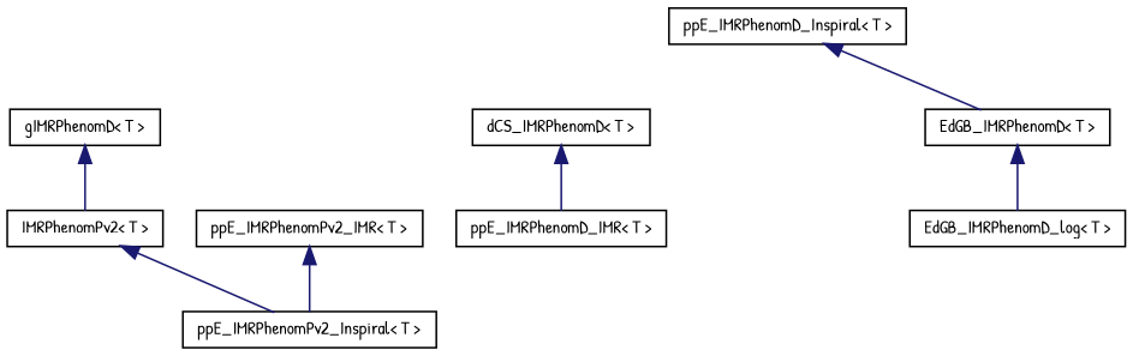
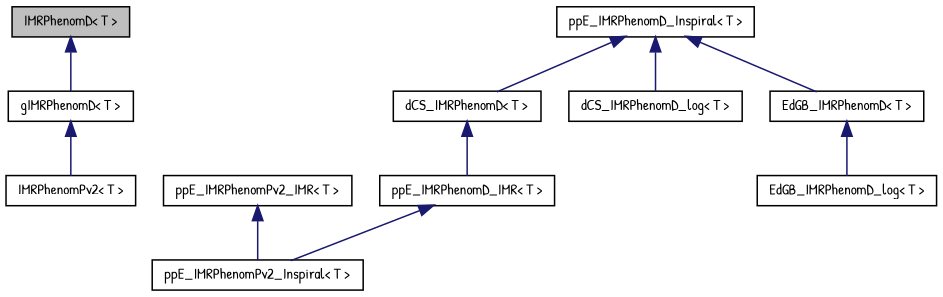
  digraph {
    fontname="Patrick Hand"
    rankdir=TB
    node [color=black fillcolor=white fontname="Patrick Hand" fontsize=10 shape=record style=filled]
    edge [color=midnightblue dir=back fontname="Patrick Hand" fontsize=10 labelfontname=Helvetica labelfontsize=10 style=solid]
+   n1 [fillcolor=grey75 fontcolor=black height=0.2 label="IMRPhenomD\< T \>" width=0.4]
    n2 [height=0.2 label="gIMRPhenomD\< T \>" width=0.4]
    n3 [height=0.2 label="IMRPhenomPv2\< T \>" width=0.4]
    n4 [height=0.2 label="ppE_IMRPhenomPv2_Inspiral\< T \>" width=0.4]
    n5 [height=0.2 label="ppE_IMRPhenomD_Inspiral\< T \>" width=0.4]
    n6 [height=0.2 label="dCS_IMRPhenomD\< T \>" width=0.4]
+   n7 [height=0.2 label="dCS_IMRPhenomD_log\< T \>" width=0.4]
    n8 [height=0.2 label="EdGB_IMRPhenomD\< T \>" width=0.4]
    n9 [height=0.2 label="ppE_IMRPhenomPv2_IMR\< T \>" width=0.4]
    n10 [height=0.2 label="ppE_IMRPhenomD_IMR\< T \>" width=0.4]
    n11 [height=0.2 label="EdGB_IMRPhenomD_log\< T \>" width=0.4]
+   n1 -> n2
    n2 -> n3
-   n3 -> n4
+   n10 -> n4
+   n5 -> n6
+   n5 -> n7
    n5 -> n8
    n6 -> n10
    n8 -> n11
    n9 -> n4
  }
